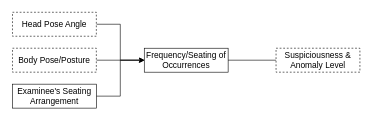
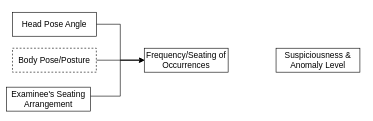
  <mxCell id="0" />
  <mxCell id="1" parent="0" />
  <mxCell id="2" value="" style="edgeStyle=orthogonalEdgeStyle;rounded=0;orthogonalLoop=1;jettySize=auto;html=1;" edge="1" parent="1" source="3"><mxGeometry relative="1" as="geometry"><mxPoint x="240" y="100" as="targetPoint" /><Array as="points"><mxPoint x="200" y="40" /><mxPoint x="200" y="100" /></Array></mxGeometry></mxCell>
- <mxCell id="3" value="Head Pose Angle" style="rounded=0;whiteSpace=wrap;html=1;fontSize=14;dashed=1;" vertex="1" parent="1"><mxGeometry x="20" y="20" width="140" height="40" as="geometry" /></mxCell>
+ <mxCell id="3" value="Head Pose Angle" style="rounded=0;whiteSpace=wrap;html=1;fontSize=14;" vertex="1" parent="1"><mxGeometry x="20" y="20" width="140" height="40" as="geometry" /></mxCell>
  <mxCell id="4" value="" style="edgeStyle=orthogonalEdgeStyle;rounded=0;orthogonalLoop=1;jettySize=auto;html=1;" edge="1" parent="1" source="5"><mxGeometry relative="1" as="geometry"><mxPoint x="240" y="100" as="targetPoint" /></mxGeometry></mxCell>
  <mxCell id="5" value="Body Pose/Posture" style="rounded=0;whiteSpace=wrap;html=1;fontSize=14;dashed=1;" vertex="1" parent="1"><mxGeometry x="20" y="80" width="140" height="40" as="geometry" /></mxCell>
  <mxCell id="6" value="" style="edgeStyle=orthogonalEdgeStyle;rounded=0;orthogonalLoop=1;jettySize=auto;html=1;" edge="1" parent="1" source="7"><mxGeometry relative="1" as="geometry"><mxPoint x="240" y="100" as="targetPoint" /><Array as="points"><mxPoint x="200" y="160" /><mxPoint x="200" y="100" /></Array></mxGeometry></mxCell>
- <mxCell id="7" value="Examinee's Seating Arrangement" style="rounded=0;whiteSpace=wrap;html=1;fontSize=14;" vertex="1" parent="1"><mxGeometry x="20" y="140" width="140" height="40" as="geometry" /></mxCell>
+ <mxCell id="7" value="Examinee's Seating Arrangement" style="rounded=0;whiteSpace=wrap;html=1;fontSize=14;" vertex="1" parent="1"><mxGeometry x="10" y="145" width="140" height="40" as="geometry" /></mxCell>
  <mxCell id="8" value="Frequency/Seating of Occurrences" style="rounded=0;whiteSpace=wrap;html=1;fontSize=14;" vertex="1" parent="1"><mxGeometry x="240" y="80" width="140" height="40" as="geometry" /></mxCell>
- <mxCell id="9" value="Suspiciousness &amp;amp; Anomaly Level" style="rounded=0;whiteSpace=wrap;html=1;fontSize=14;dashed=1;" vertex="1" parent="1"><mxGeometry x="460" y="80" width="140" height="40" as="geometry" /></mxCell>
- <mxCell id="10" value="" style="endArrow=none;html=1;rounded=0;entryX=0;entryY=0.5;entryDx=0;entryDy=0;exitX=1;exitY=0.5;exitDx=0;exitDy=0;" edge="1" parent="1" source="8" target="9"><mxGeometry width="50" height="50" relative="1" as="geometry"><mxPoint x="370" y="210" as="sourcePoint" /><mxPoint x="420" y="160" as="targetPoint" /></mxGeometry></mxCell>
+ <mxCell id="9" value="Suspiciousness &amp;amp; Anomaly Level" style="rounded=0;whiteSpace=wrap;html=1;fontSize=14;" vertex="1" parent="1"><mxGeometry x="460" y="80" width="140" height="40" as="geometry" /></mxCell>
